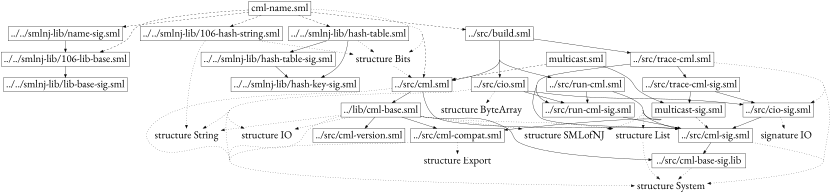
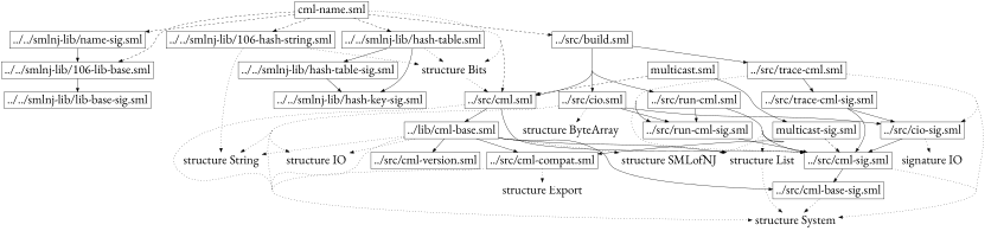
  digraph {
    concentrate=true
    fontname="EB Garamond"
    node [fontname="EB Garamond" fontsize=34 shape=box]
    edge [fontname="EB Garamond"]
    n1 [label="multicast.sml"]
    n2 [label="../src/cml.sml"]
    n3 [label="multicast-sig.sml"]
    n4 [label="../src/cml-sig.sml"]
    "structure System" [shape=plaintext]
    n6 [label="../lib/cml-base.sml"]
-   n7 [label="../src/cml-base-sig.lib"]
+   n7 [label="../src/cml-base-sig.sml"]
    n8 [label="../src/cml-compat.sml"]
    n9 [label="../src/cml-version.sml"]
    "structure IO" [shape=plaintext]
    "structure List" [shape=plaintext]
    "structure String" [shape=plaintext]
    "structure SMLofNJ" [shape=plaintext]
    "structure Bits" [shape=plaintext]
    "structure Export" [shape=plaintext]
    n16 [label="cml-name.sml"]
    n17 [label="../../smlnj-lib/106-lib-base.sml"]
    n18 [label="../../smlnj-lib/106-hash-string.sml"]
    n19 [label="../../smlnj-lib/hash-table.sml"]
    n20 [label="../../smlnj-lib/name-sig.sml"]
    n21 [label="../src/build.sml"]
    n22 [label="../../smlnj-lib/lib-base-sig.sml"]
    n23 [label="../../smlnj-lib/hash-key-sig.sml"]
    n24 [label="../../smlnj-lib/hash-table-sig.sml"]
    n25 [label="../src/trace-cml.sml"]
    n26 [label="../src/cio.sml"]
    n27 [label="../src/run-cml.sml"]
    n28 [label="../src/run-cml-sig.sml"]
    n29 [label="../src/cio-sig.sml"]
    n30 [label="../src/trace-cml-sig.sml"]
    "structure ByteArray" [shape=plaintext]
    "signature IO" [shape=plaintext]
    n1 -> n2 [style=dashed]
    n1 -> n3
    n2 -> n4
    n2 -> "structure System" [style=dotted]
    n2 -> n6
    n3 -> n4 [style=dashed]
    n4 -> "structure System" [style=dotted]
    n4 -> n7
    n6 -> "structure System" [style=dotted]
    n6 -> n7
    n6 -> n8
    n6 -> n9
    n6 -> "structure IO" [style=dotted]
-   n6 -> "structure List" [style=dotted]
+   n6 -> "structure List" [style=solid]
    n6 -> "structure String" [style=dotted]
    n6 -> "structure SMLofNJ" [style=dotted]
    n7 -> "structure System" [style=dotted]
    n8 -> "structure System" [style=dotted]
    n8 -> "structure Export" [style=dotted]
    "structure List" -> "structure System" [style=dotted]
    "structure Bits" -> n2 [style=dotted]
    n16 -> n2 [style=dashed]
    n16 -> "structure Bits" [style=dotted]
    n16 -> n17 [style=dashed]
    n16 -> n18 [style=dashed]
    n16 -> n19 [style=dashed]
    n16 -> n20 [style=dashed]
    n16 -> n21 [style=dashed]
    n17 -> n22
    n18 -> "structure String" [style=dotted]
    n18 -> "structure Bits" [style=dotted]
    n19 -> "structure Bits" [style=dotted]
    n19 -> n23
    n19 -> n24
    n20 -> n17
    n21 -> n2
    n21 -> n25
    n21 -> n26
    n21 -> n27
    n24 -> n23
-   n25 -> n4
+   n25 -> n4 [style=dotted]
    n25 -> "structure System" [style=dotted]
    n25 -> n28
    n25 -> n29 [style=dotted]
    n25 -> n30
    n26 -> "structure System" [style=dotted]
    n26 -> "structure IO" [style=dotted]
    n26 -> "structure String" [style=dotted]
    n26 -> n28
    n26 -> n29
    n26 -> "structure ByteArray" [style=dotted]
    n27 -> n4
    n27 -> n8
    n27 -> "structure List" [style=dotted]
    n27 -> "structure SMLofNJ" [style=dotted]
    n27 -> n28
    n28 -> n4
    n29 -> n4
    n29 -> "signature IO" [style=dotted]
-   n30 -> n3
+   n30 -> n4
    n30 -> n29
  }
